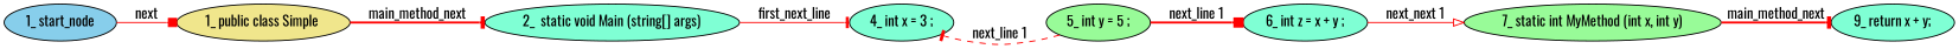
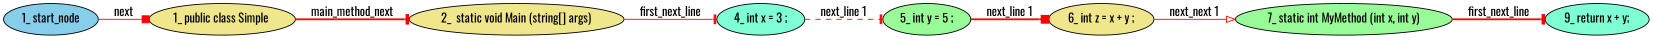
  digraph {
    fontname=Oswald
    rankdir=LR
    node [fillcolor=aquamarine fontname=Oswald style=filled type_label=local_declaration]
    edge [arrowhead=tee color=red controlflow_type="next_line 1" edge_type=CFG_edge fontname=Oswald style=bold]
    n1 [fillcolor=khaki label="1_\ public\ class\ Simple\ " type_label=class_declaration]
-   n2 [label="2_\ \ static\ void\ Main\ \(string\[\]\ args\)" type_label=method_declaration]
+   n2 [fillcolor=khaki label="2_\ \ static\ void\ Main\ \(string\[\]\ args\)" type_label=method_declaration]
    n3 [label="4_\ int\ x\ =\ 3\ ;"]
    n4 [fillcolor=palegreen label="5_\ int\ y\ =\ 5\ ;"]
-   n5 [label="6_\ int\ z\ =\ x\ \+\ y\ ;"]
+   n5 [fillcolor=khaki label="6_\ int\ z\ =\ x\ \+\ y\ ;"]
    n6 [fillcolor=palegreen label="7_\ static\ int\ MyMethod\ \(int\ x,\ int\ y\)" type_label=local_function]
    n7 [label="9_\ return\ x\ \+\ y;" type_label=expression_statement]
    n8 [fillcolor=skyblue label="1_\ start_node" type_label=start]
    n1 -> n2 [controlflow_type=main_method_next label=main_method_next]
    n2 -> n3 [controlflow_type=first_next_line label=first_next_line style=solid]
-   n4 -> n3 [label="next_line 1" style=dashed]
+   n3 -> n4 [label="next_line 1" style=dashed]
    n4 -> n5 [arrowhead=box label="next_line 1"]
    n5 -> n6 [arrowhead=onormal label="next_next 1" style=solid]
-   n6 -> n7 [controlflow_type=first_next_line label=main_method_next]
+   n6 -> n7 [controlflow_type=first_next_line label=first_next_line]
    n8 -> n1 [arrowhead=box controlflow_type=next label=next style=solid]
  }
